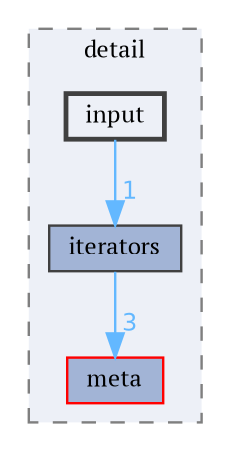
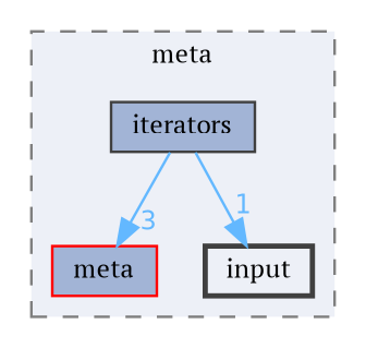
  digraph {
    compound=true
    fontname="PT Serif"
    node [color=grey25 fillcolor="#a2b4d6" fontname="PT Serif" fontsize=10 shape=box style=filled]
    edge [color=steelblue1 fontcolor=steelblue1 fontname="PT Serif" fontsize=10 labeldistance=1.5 labelfontname=Helvetica labelfontsize=10]
    n1 [height=0.2 label=iterators width=0.4]
    n2 [color=red height=0.2 label=meta width=0.4]
    n3 [fillcolor="#edf0f7" height=0.2 label=input style="filled,bold" width=0.4]
    subgraph cluster_1 {
      bgcolor="#edf0f7"
      fontsize=10
-     label=detail
+     label=meta
      pencolor=grey50
      style="filled,dashed"
      n1
      n2
      n3
    }
    n1 -> n2 [headlabel=3]
-   n3 -> n1 [headlabel=1]
+   n1 -> n3 [headlabel=1]
  }
